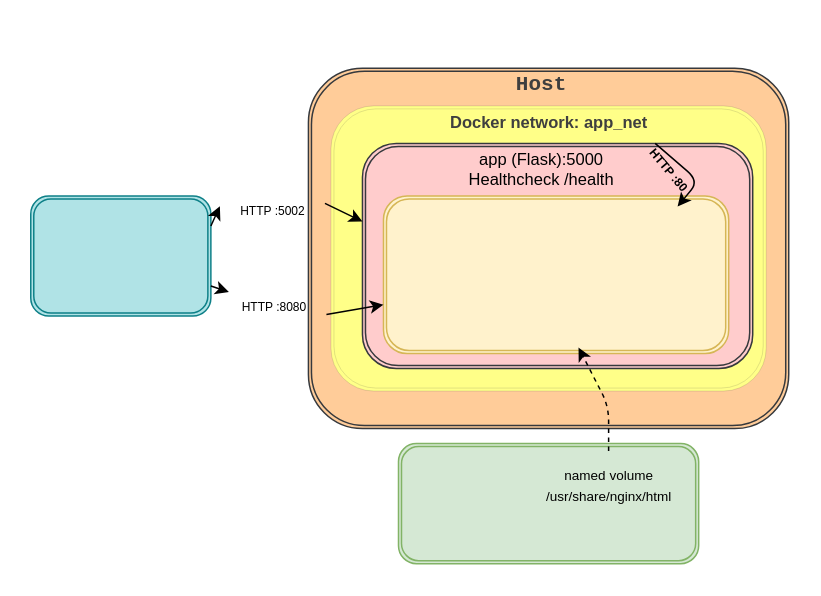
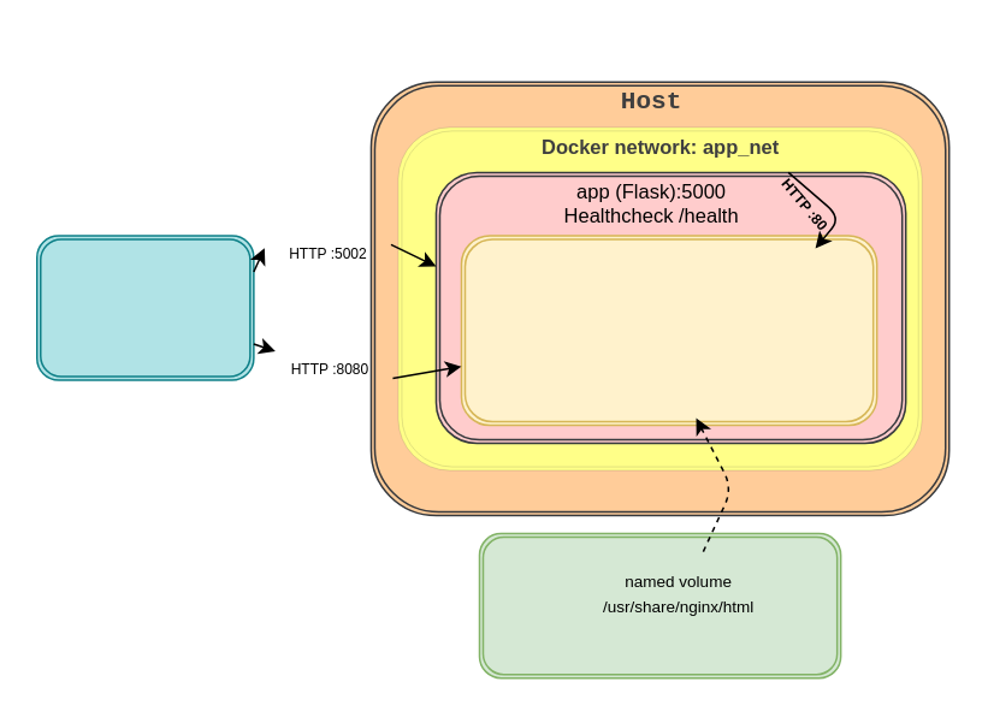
  <mxCell id="0" />
  <mxCell id="1" parent="0" />
  <mxCell id="2" value="&lt;h4&gt;&lt;br&gt;&lt;/h4&gt;" style="shape=ext;double=1;rounded=1;whiteSpace=wrap;html=1;verticalAlign=top;fontStyle=1;horizontal=1;fillColor=#ffcc99;strokeColor=#36393d;" vertex="1" parent="1"><mxGeometry x="205" y="45" width="320" height="240" as="geometry" /></mxCell>
  <mxCell id="3" value="&lt;div&gt;&lt;br&gt;&lt;/div&gt;&lt;div&gt;&lt;br&gt;&lt;/div&gt;" style="shape=ext;double=1;rounded=1;whiteSpace=wrap;html=1;fillColor=#ffff88;strokeColor=#36393d;verticalAlign=top;strokeWidth=0;" vertex="1" parent="1"><mxGeometry x="220" y="70" width="290" height="190" as="geometry" /></mxCell>
  <mxCell id="4" value="&lt;h4 style=&quot;color: rgb(63, 63, 63); scrollbar-color: rgb(226, 226, 226) rgb(251, 251, 251); text-wrap-mode: wrap;&quot;&gt;&lt;font style=&quot;color: rgb(63, 63, 63); scrollbar-color: rgb(226, 226, 226) rgb(251, 251, 251);&quot; face=&quot;Courier New&quot;&gt;Host&lt;/font&gt;&lt;/h4&gt;" style="text;html=1;align=center;verticalAlign=middle;resizable=0;points=[];autosize=1;strokeColor=none;fillColor=none;fontSize=14;" vertex="1" parent="1"><mxGeometry x="330" y="20" width="60" height="70" as="geometry" /></mxCell>
  <mxCell id="5" value="&lt;b style=&quot;color: rgb(63, 63, 63); scrollbar-color: rgb(226, 226, 226) rgb(251, 251, 251);&quot;&gt;Docker network: app_net&lt;br style=&quot;color: rgb(63, 63, 63); scrollbar-color: rgb(226, 226, 226) rgb(251, 251, 251);&quot;&gt;&lt;/b&gt;&lt;h2 data-start=&quot;220&quot; data-end=&quot;258&quot; style=&quot;color: rgb(63, 63, 63); scrollbar-color: rgb(226, 226, 226) rgb(251, 251, 251);&quot;&gt;&lt;/h2&gt;&lt;div style=&quot;color: rgb(63, 63, 63); scrollbar-color: rgb(226, 226, 226) rgb(251, 251, 251);&quot;&gt;&lt;br style=&quot;color: rgb(63, 63, 63); scrollbar-color: rgb(226, 226, 226) rgb(251, 251, 251); text-wrap-mode: wrap;&quot;&gt;&lt;/div&gt;" style="text;html=1;align=center;verticalAlign=middle;resizable=0;points=[];autosize=1;strokeColor=none;fillColor=none;fontSize=11;" vertex="1" parent="1"><mxGeometry x="290" y="70" width="150" height="50" as="geometry" /></mxCell>
  <mxCell id="6" value="" style="shape=ext;double=1;rounded=1;whiteSpace=wrap;html=1;textShadow=0;fillColor=#ffcccc;strokeColor=#36393d;" vertex="1" parent="1"><mxGeometry x="241" y="95" width="260" height="150" as="geometry" /></mxCell>
  <mxCell id="7" value="&lt;div&gt;&lt;font color=&quot;#000000&quot;&gt;app (Flask)&lt;/font&gt;&lt;span style=&quot;background-color: transparent;&quot;&gt;:5000&lt;/span&gt;&lt;/div&gt;&lt;div&gt;&lt;font color=&quot;#000000&quot;&gt;Healthcheck /health&lt;/font&gt;&lt;/div&gt;&lt;div&gt;&lt;br&gt;&lt;/div&gt;" style="text;html=1;align=center;verticalAlign=middle;resizable=0;points=[];autosize=1;strokeColor=none;fillColor=none;fontSize=11;" vertex="1" parent="1"><mxGeometry x="300" y="94" width="120" height="50" as="geometry" /></mxCell>
  <mxCell id="8" value="" style="shape=ext;double=1;rounded=1;whiteSpace=wrap;html=1;fillColor=#fff2cc;strokeColor=#d6b656;" vertex="1" parent="1"><mxGeometry x="255" y="130" width="230" height="105" as="geometry" /></mxCell>
  <mxCell id="9" value="" style="shape=ext;double=1;rounded=1;whiteSpace=wrap;html=1;fillColor=#d5e8d4;strokeColor=#82b366;" vertex="1" parent="1"><mxGeometry x="265" y="295" width="200" height="80" as="geometry" /></mxCell>
- <mxCell id="10" value="&lt;div&gt;&lt;font style=&quot;font-size: 9px;&quot; color=&quot;#000000&quot;&gt;named volume&lt;/font&gt;&lt;/div&gt;&lt;div&gt;&lt;font style=&quot;font-size: 9px;&quot; color=&quot;#000000&quot;&gt;/usr/share/nginx/html&lt;/font&gt;&lt;/div&gt;&lt;div&gt;&lt;br&gt;&lt;/div&gt;" style="text;html=1;align=center;verticalAlign=middle;resizable=0;points=[];autosize=1;strokeColor=none;fillColor=none;" vertex="1" parent="1"><mxGeometry x="350" y="300" width="110" height="60" as="geometry" /></mxCell>
+ <mxCell id="10" value="&lt;div&gt;&lt;font style=&quot;font-size: 9px;&quot; color=&quot;#000000&quot;&gt;named volume&lt;/font&gt;&lt;/div&gt;&lt;div&gt;&lt;font style=&quot;font-size: 9px;&quot; color=&quot;#000000&quot;&gt;/usr/share/nginx/html&lt;/font&gt;&lt;/div&gt;&lt;div&gt;&lt;br&gt;&lt;/div&gt;" style="text;html=1;align=center;verticalAlign=middle;resizable=0;points=[];autosize=1;strokeColor=none;fillColor=none;" vertex="1" parent="1"><mxGeometry x="320" y="305" width="110" height="60" as="geometry" /></mxCell>
  <mxCell id="11" style="edgeStyle=none;html=1;exitX=1;exitY=0.75;exitDx=0;exitDy=0;" edge="1" parent="1" source="17" target="8"><mxGeometry relative="1" as="geometry" /></mxCell>
  <mxCell id="12" value="" style="shape=ext;double=1;rounded=1;whiteSpace=wrap;html=1;fillColor=#b0e3e6;strokeColor=#0e8088;" vertex="1" parent="1"><mxGeometry x="20" y="130" width="120" height="80" as="geometry" /></mxCell>
  <mxCell id="13" style="edgeStyle=none;html=1;exitX=1;exitY=0.25;exitDx=0;exitDy=0;entryX=0;entryY=0.347;entryDx=0;entryDy=0;entryPerimeter=0;" edge="1" parent="1" source="15" target="6"><mxGeometry relative="1" as="geometry" /></mxCell>
  <mxCell id="14" value="" style="edgeStyle=none;html=1;exitX=1;exitY=0.25;exitDx=0;exitDy=0;entryX=0;entryY=0.347;entryDx=0;entryDy=0;entryPerimeter=0;" edge="1" parent="1" source="12" target="15"><mxGeometry relative="1" as="geometry"><mxPoint x="140" y="150" as="sourcePoint" /><mxPoint x="241" y="147" as="targetPoint" /></mxGeometry></mxCell>
  <mxCell id="15" value="HTTP :5002" style="text;html=1;align=center;verticalAlign=middle;resizable=0;points=[];autosize=1;strokeColor=none;fillColor=none;fontSize=8;" vertex="1" parent="1"><mxGeometry x="146" y="130" width="70" height="20" as="geometry" /></mxCell>
  <mxCell id="16" value="" style="edgeStyle=none;html=1;exitX=1;exitY=0.75;exitDx=0;exitDy=0;" edge="1" parent="1" source="12" target="17"><mxGeometry relative="1" as="geometry"><mxPoint x="140" y="190" as="sourcePoint" /><mxPoint x="255" y="186" as="targetPoint" /></mxGeometry></mxCell>
  <mxCell id="17" value="HTTP :8080" style="text;html=1;align=center;verticalAlign=middle;resizable=0;points=[];autosize=1;strokeColor=none;fillColor=none;fontSize=8;" vertex="1" parent="1"><mxGeometry x="147" y="194" width="70" height="20" as="geometry" /></mxCell>
  <mxCell id="18" style="edgeStyle=none;html=1;exitX=0.75;exitY=0;exitDx=0;exitDy=0;entryX=0.852;entryY=0.067;entryDx=0;entryDy=0;entryPerimeter=0;" edge="1" parent="1" source="6" target="8"><mxGeometry relative="1" as="geometry"><Array as="points"><mxPoint x="465" y="120" /></Array></mxGeometry></mxCell>
  <mxCell id="19" style="edgeStyle=none;html=1;entryX=0.565;entryY=0.962;entryDx=0;entryDy=0;entryPerimeter=0;dashed=1;" edge="1" parent="1" source="10" target="8"><mxGeometry relative="1" as="geometry"><Array as="points"><mxPoint x="405" y="270" /></Array></mxGeometry></mxCell>
  <mxCell id="20" value="&lt;font style=&quot;font-size: 8px;&quot;&gt;&lt;b&gt;HTTP :80&lt;/b&gt;&lt;/font&gt;" style="text;html=1;align=center;verticalAlign=middle;resizable=0;points=[];autosize=1;strokeColor=none;fillColor=none;rotation=50;" vertex="1" parent="1"><mxGeometry x="416" y="97" width="60" height="30" as="geometry" /></mxCell>
